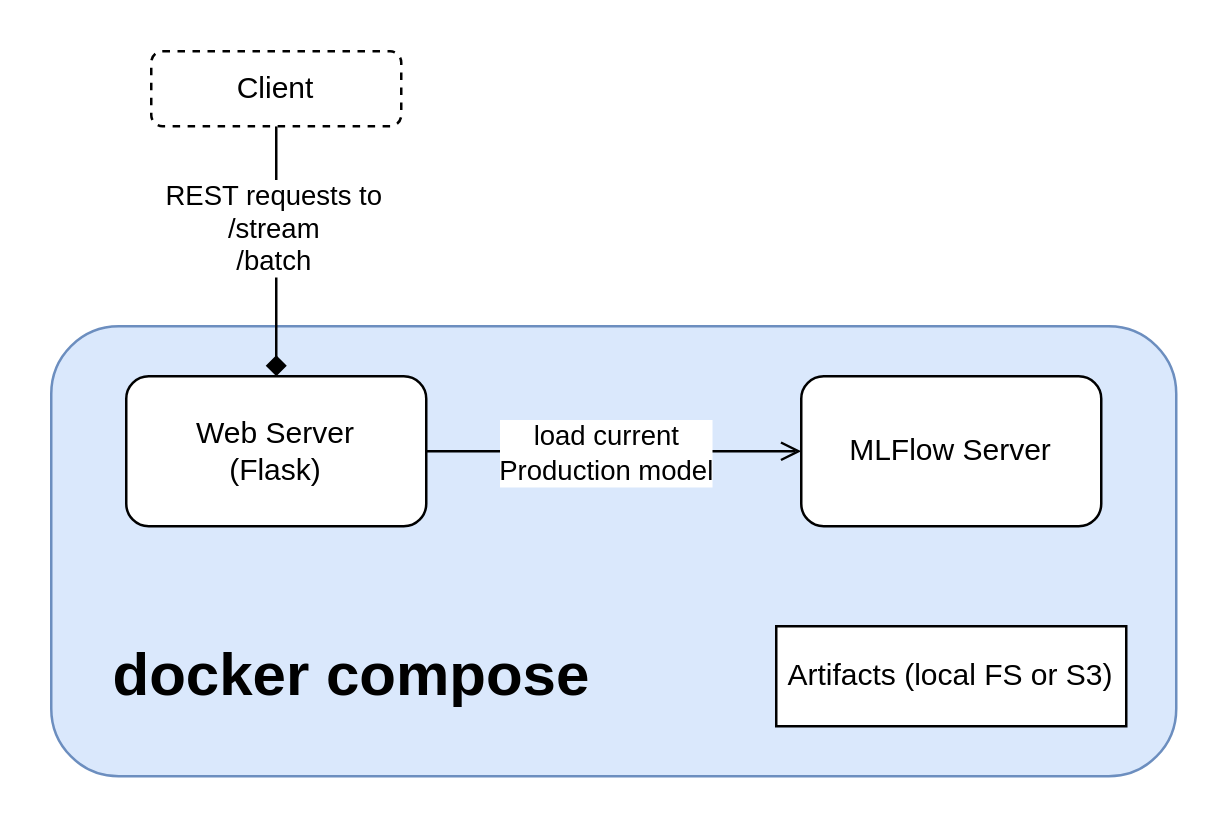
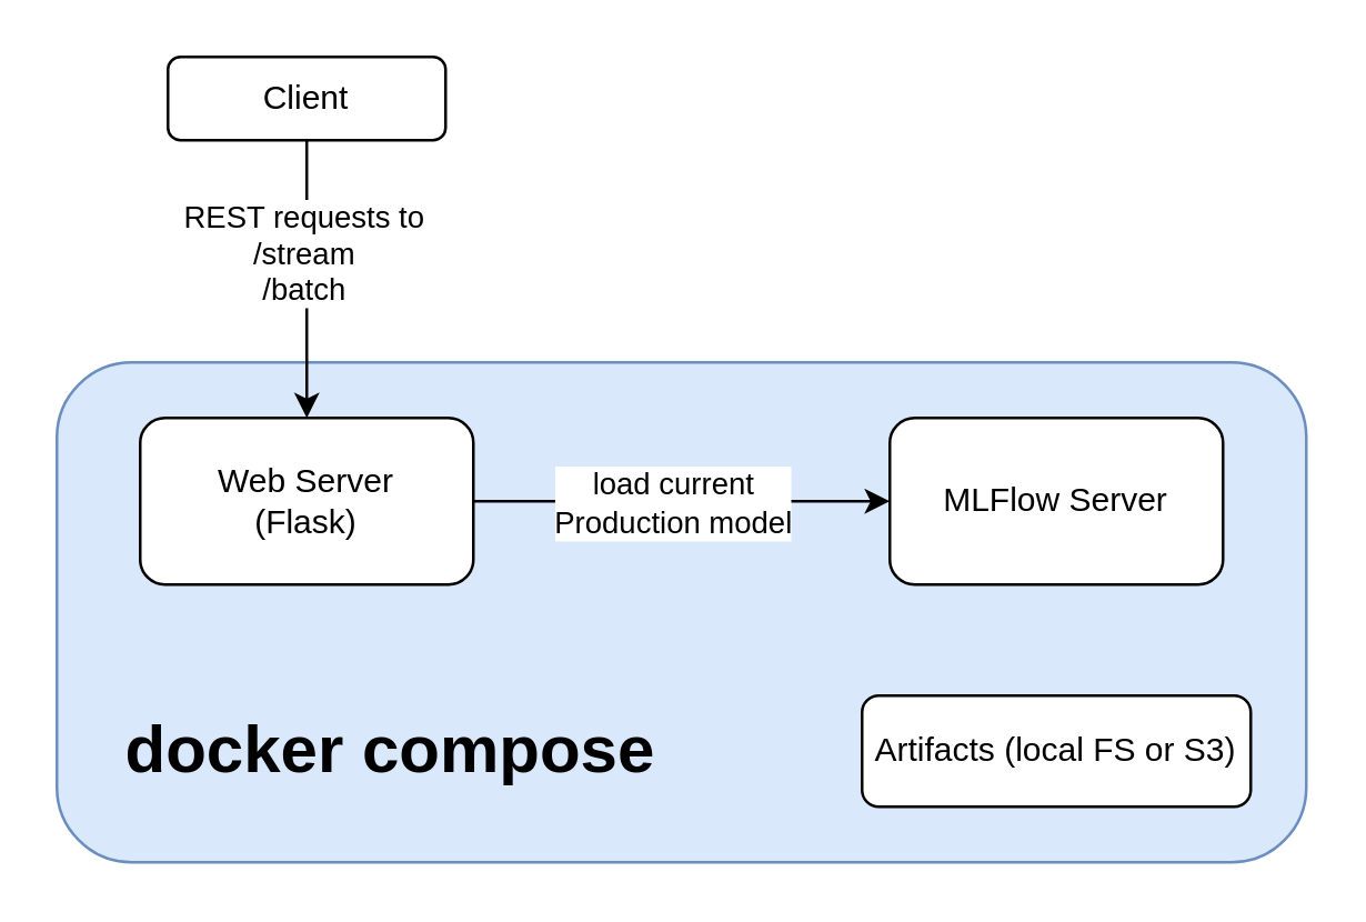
  <mxCell id="0" />
  <mxCell id="1" parent="0" />
  <mxCell id="2" value="" style="rounded=1;whiteSpace=wrap;html=1;fillColor=#dae8fc;strokeColor=#6c8ebf;" vertex="1" parent="1"><mxGeometry x="20" y="130" width="450" height="180" as="geometry" /></mxCell>
- <mxCell id="3" style="edgeStyle=orthogonalEdgeStyle;rounded=0;orthogonalLoop=1;jettySize=auto;html=1;endArrow=diamond;" edge="1" parent="1" source="5" target="8"><mxGeometry relative="1" as="geometry" /></mxCell>
+ <mxCell id="3" style="edgeStyle=orthogonalEdgeStyle;rounded=0;orthogonalLoop=1;jettySize=auto;html=1;" edge="1" parent="1" source="5" target="8"><mxGeometry relative="1" as="geometry" /></mxCell>
  <mxCell id="4" value="&lt;div&gt;REST requests to&lt;/div&gt;&lt;div&gt;/stream&lt;/div&gt;&lt;div&gt;/batch&lt;br&gt;&lt;/div&gt;" style="edgeLabel;html=1;align=center;verticalAlign=middle;resizable=0;points=[];" vertex="1" connectable="0" parent="3"><mxGeometry x="-0.344" y="-2" relative="1" as="geometry"><mxPoint y="7" as="offset" /></mxGeometry></mxCell>
- <mxCell id="5" value="Client" style="rounded=1;whiteSpace=wrap;html=1;dashed=1;" vertex="1" parent="1"><mxGeometry x="60" y="20" width="100" height="30" as="geometry" /></mxCell>
- <mxCell id="6" style="edgeStyle=orthogonalEdgeStyle;rounded=0;orthogonalLoop=1;jettySize=auto;html=1;endArrow=open;" edge="1" parent="1" source="8" target="9"><mxGeometry relative="1" as="geometry" /></mxCell>
+ <mxCell id="5" value="Client" style="rounded=1;whiteSpace=wrap;html=1;" vertex="1" parent="1"><mxGeometry x="60" y="20" width="100" height="30" as="geometry" /></mxCell>
+ <mxCell id="6" style="edgeStyle=orthogonalEdgeStyle;rounded=0;orthogonalLoop=1;jettySize=auto;html=1;" edge="1" parent="1" source="8" target="9"><mxGeometry relative="1" as="geometry" /></mxCell>
  <mxCell id="7" value="&lt;div&gt;load current &lt;br&gt;&lt;/div&gt;&lt;div&gt;Production model&lt;/div&gt;" style="edgeLabel;html=1;align=center;verticalAlign=middle;resizable=0;points=[];" vertex="1" connectable="0" parent="6"><mxGeometry x="-0.326" y="3" relative="1" as="geometry"><mxPoint x="20" y="3" as="offset" /></mxGeometry></mxCell>
  <mxCell id="8" value="&lt;div&gt;Web Server&lt;/div&gt;&lt;div&gt;(Flask)&lt;br&gt;&lt;/div&gt;" style="rounded=1;whiteSpace=wrap;html=1;" vertex="1" parent="1"><mxGeometry x="50" y="150" width="120" height="60" as="geometry" /></mxCell>
  <mxCell id="9" value="MLFlow Server" style="rounded=1;whiteSpace=wrap;html=1;" vertex="1" parent="1"><mxGeometry x="320" y="150" width="120" height="60" as="geometry" /></mxCell>
- <mxCell id="10" value="Artifacts (local FS or S3)" style="rounded=0;whiteSpace=wrap;html=1;" vertex="1" parent="1"><mxGeometry x="310" y="250" width="140" height="40" as="geometry" /></mxCell>
+ <mxCell id="10" value="Artifacts (local FS or S3)" style="whiteSpace=wrap;html=1;rounded=1;" vertex="1" parent="1"><mxGeometry x="310" y="250" width="140" height="40" as="geometry" /></mxCell>
  <mxCell id="11" value="&lt;h1&gt;docker compose&lt;br&gt;&lt;/h1&gt;" style="text;html=1;strokeColor=none;fillColor=none;spacing=5;spacingTop=-20;whiteSpace=wrap;overflow=hidden;rounded=0;" vertex="1" parent="1"><mxGeometry x="40" y="250" width="220" height="50" as="geometry" /></mxCell>
